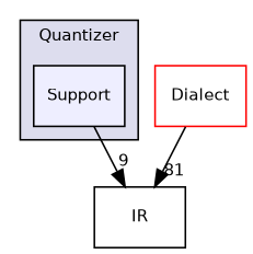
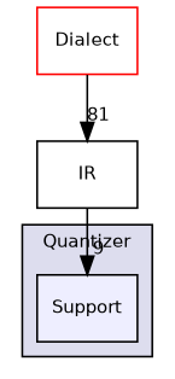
  digraph {
    compound=true
    node [fontname=Helvetica fontsize=10 shape=box]
    edge [labeldistance=1.5 labelfontname=Helvetica labelfontsize=10]
    n1 [fillcolor="#eeeeff" label=Support pencolor=black style=filled]
    n2 [label=IR]
    n3 [color=red label=Dialect]
    subgraph cluster_1 {
      bgcolor="#ddddee"
      fontname=Helvetica
      fontsize=10
      label=Quantizer
      pencolor=black
      n1
    }
-   n1 -> n2 [headlabel=9]
+   n2 -> n1 [headlabel=9]
    n3 -> n2 [headlabel=81]
  }
